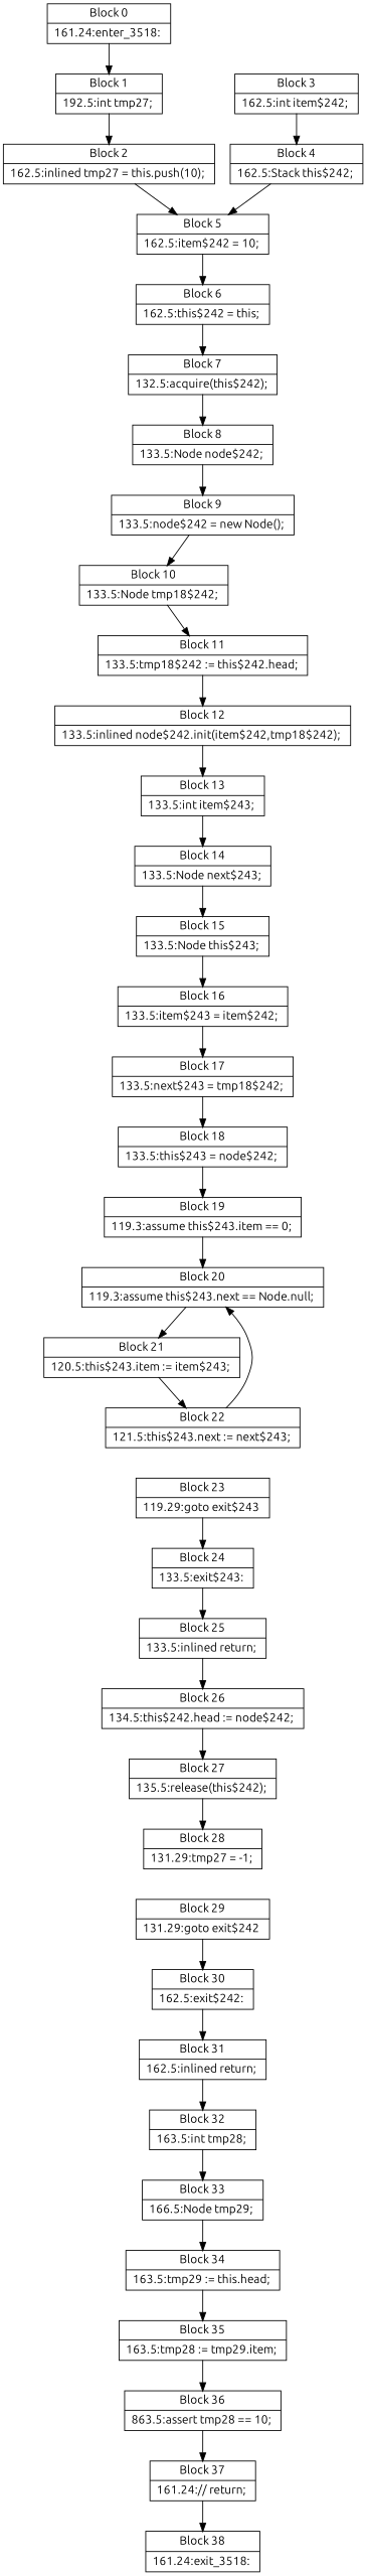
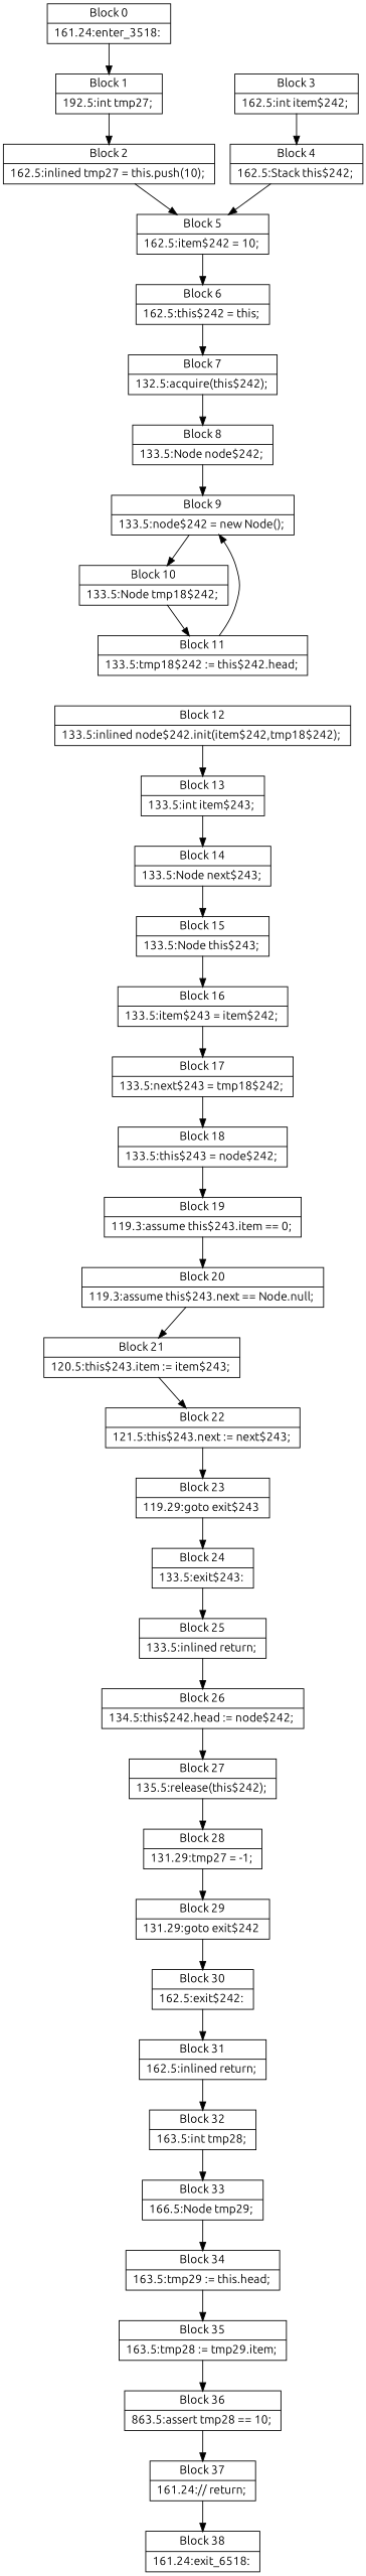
  digraph {
    fontname=Ubuntu
    node [fontname=Ubuntu shape=record]
    edge [fontname=Ubuntu]
    n1 [label="{Block 0|161.24:enter_3518: \n}"]
    n2 [label="{Block 1|192.5:int tmp27; \n}"]
    n3 [label="{Block 2|162.5:inlined tmp27 = this.push(10); \n}"]
    n4 [label="{Block 5|162.5:item$242 = 10; \n}"]
    n5 [label="{Block 3|162.5:int item$242; \n}"]
    n6 [label="{Block 4|162.5:Stack this$242; \n}"]
    n7 [label="{Block 6|162.5:this$242 = this; \n}"]
    n8 [label="{Block 7|132.5:acquire(this$242); \n}"]
    n9 [label="{Block 8|133.5:Node node$242; \n}"]
    n10 [label="{Block 9|133.5:node$242 = new Node(); \n}"]
    n11 [label="{Block 10|133.5:Node tmp18$242; \n}"]
    n12 [label="{Block 11|133.5:tmp18$242 := this$242.head; \n}"]
    n13 [label="{Block 12|133.5:inlined node$242.init(item$242,tmp18$242); \n}"]
    n14 [label="{Block 13|133.5:int item$243; \n}"]
    n15 [label="{Block 14|133.5:Node next$243; \n}"]
    n16 [label="{Block 15|133.5:Node this$243; \n}"]
    n17 [label="{Block 16|133.5:item$243 = item$242; \n}"]
    n18 [label="{Block 17|133.5:next$243 = tmp18$242; \n}"]
    n19 [label="{Block 18|133.5:this$243 = node$242; \n}"]
    n20 [label="{Block 19|119.3:assume this$243.item == 0; \n}"]
    n21 [label="{Block 20|119.3:assume this$243.next == Node.null; \n}"]
    n22 [label="{Block 21|120.5:this$243.item := item$243; \n}"]
    n23 [label="{Block 22|121.5:this$243.next := next$243; \n}"]
    n24 [label="{Block 23|119.29:goto exit$243 \n}"]
    n25 [label="{Block 24|133.5:exit$243: \n}"]
    n26 [label="{Block 25|133.5:inlined return; \n}"]
    n27 [label="{Block 26|134.5:this$242.head := node$242; \n}"]
    n28 [label="{Block 27|135.5:release(this$242); \n}"]
    n29 [label="{Block 28|131.29:tmp27 = -1; \n}"]
    n30 [label="{Block 29|131.29:goto exit$242 \n}"]
    n31 [label="{Block 30|162.5:exit$242: \n}"]
    n32 [label="{Block 31|162.5:inlined return; \n}"]
    n33 [label="{Block 32|163.5:int tmp28; \n}"]
    n34 [label="{Block 33|166.5:Node tmp29; \n}"]
    n35 [label="{Block 34|163.5:tmp29 := this.head; \n}"]
    n36 [label="{Block 35|163.5:tmp28 := tmp29.item; \n}"]
    n37 [label="{Block 36|863.5:assert tmp28 == 10; \n}"]
    n38 [label="{Block 37|161.24:// return; \n}"]
-   n39 [label="{Block 38|161.24:exit_3518: \n}"]
+   n39 [label="{Block 38|161.24:exit_6518: \n}"]
    n1 -> n2
    n2 -> n3
    n3 -> n4
    n4 -> n7
    n5 -> n6
    n6 -> n4
    n7 -> n8
    n8 -> n9
    n9 -> n10
    n10 -> n11
    n11 -> n12
-   n12 -> n13
+   n12 -> n10
    n13 -> n14
    n14 -> n15
    n15 -> n16
    n16 -> n17
    n17 -> n18
    n18 -> n19
    n19 -> n20
    n20 -> n21
    n21 -> n22
    n22 -> n23
-   n23 -> n21
+   n23 -> n24
    n24 -> n25
    n25 -> n26
    n26 -> n27
    n27 -> n28
    n28 -> n29
+   n29 -> n30
    n30 -> n31
    n31 -> n32
    n32 -> n33
    n33 -> n34
    n34 -> n35
    n35 -> n36
    n36 -> n37
    n37 -> n38
    n38 -> n39
  }
